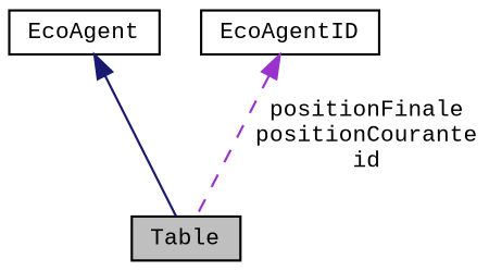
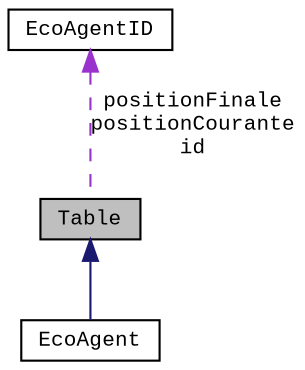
  digraph {
    fontname="Liberation Mono"
    node [color=black fillcolor=white fontname="Liberation Mono" fontsize=10 shape=record style=filled]
    edge [dir=back fontname="Liberation Mono" fontsize=10 labelfontname=FreeSans labelfontsize=10]
    n1 [fillcolor=grey75 fontcolor=black height=0.2 label=Table width=0.4]
    n2 [height=0.2 label=EcoAgent width=0.4]
    n3 [height=0.2 label=EcoAgentID width=0.4]
-   n2 -> n1 [color=midnightblue style=solid]
+   n1 -> n2 [color=midnightblue style=solid]
    n3 -> n1 [color=darkorchid3 label="positionFinale\npositionCourante\nid" style=dashed]
  }
